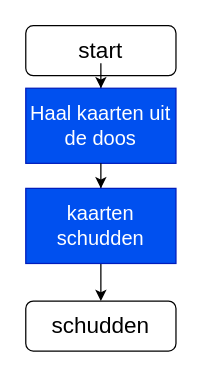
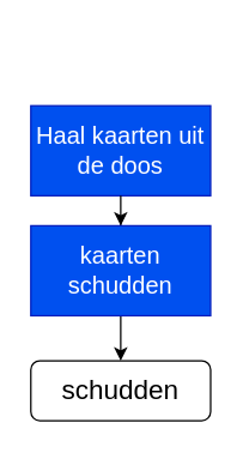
  <mxCell id="0" />
  <mxCell id="1" parent="0" />
  <mxCell id="2" style="edgeStyle=orthogonalEdgeStyle;rounded=0;orthogonalLoop=1;jettySize=auto;html=1;entryX=0.5;entryY=0;entryDx=0;entryDy=0;" edge="1" parent="1" source="8" target="4"><mxGeometry relative="1" as="geometry" /></mxCell>
- <mxCell id="3" value="&lt;font style=&quot;font-size: 18px;&quot;&gt;start&lt;/font&gt;" style="rounded=1;whiteSpace=wrap;html=1;" vertex="1" parent="1"><mxGeometry x="20" y="20" width="120" height="40" as="geometry" /></mxCell>
  <mxCell id="4" value="&lt;font style=&quot;font-size: 18px;&quot;&gt;schudden&lt;/font&gt;" style="rounded=1;whiteSpace=wrap;html=1;" vertex="1" parent="1"><mxGeometry x="20" y="240" width="120" height="40" as="geometry" /></mxCell>
- <mxCell id="5" value="" style="edgeStyle=orthogonalEdgeStyle;rounded=0;orthogonalLoop=1;jettySize=auto;html=1;entryX=0.5;entryY=0;entryDx=0;entryDy=0;" edge="1" parent="1" source="3" target="6"><mxGeometry relative="1" as="geometry"><mxPoint x="80" y="60" as="sourcePoint" /><mxPoint x="80" y="510" as="targetPoint" /></mxGeometry></mxCell>
  <mxCell id="6" value="&lt;font style=&quot;font-size: 16px;&quot;&gt;Haal kaarten uit de doos&lt;/font&gt;" style="rounded=0;whiteSpace=wrap;html=1;fillColor=#0050ef;fontColor=#ffffff;strokeColor=#001DBC;" vertex="1" parent="1"><mxGeometry x="20" y="70" width="120" height="60" as="geometry" /></mxCell>
  <mxCell id="7" value="" style="edgeStyle=orthogonalEdgeStyle;rounded=0;orthogonalLoop=1;jettySize=auto;html=1;entryX=0.5;entryY=0;entryDx=0;entryDy=0;" edge="1" parent="1" source="6" target="8"><mxGeometry relative="1" as="geometry"><mxPoint x="80" y="130" as="sourcePoint" /><mxPoint x="80" y="510" as="targetPoint" /></mxGeometry></mxCell>
  <mxCell id="8" value="&lt;font style=&quot;font-size: 16px;&quot;&gt;kaarten schudden&lt;/font&gt;" style="rounded=0;whiteSpace=wrap;html=1;fillColor=#0050ef;fontColor=#ffffff;strokeColor=#001DBC;" vertex="1" parent="1"><mxGeometry x="20" y="150" width="120" height="60" as="geometry" /></mxCell>
